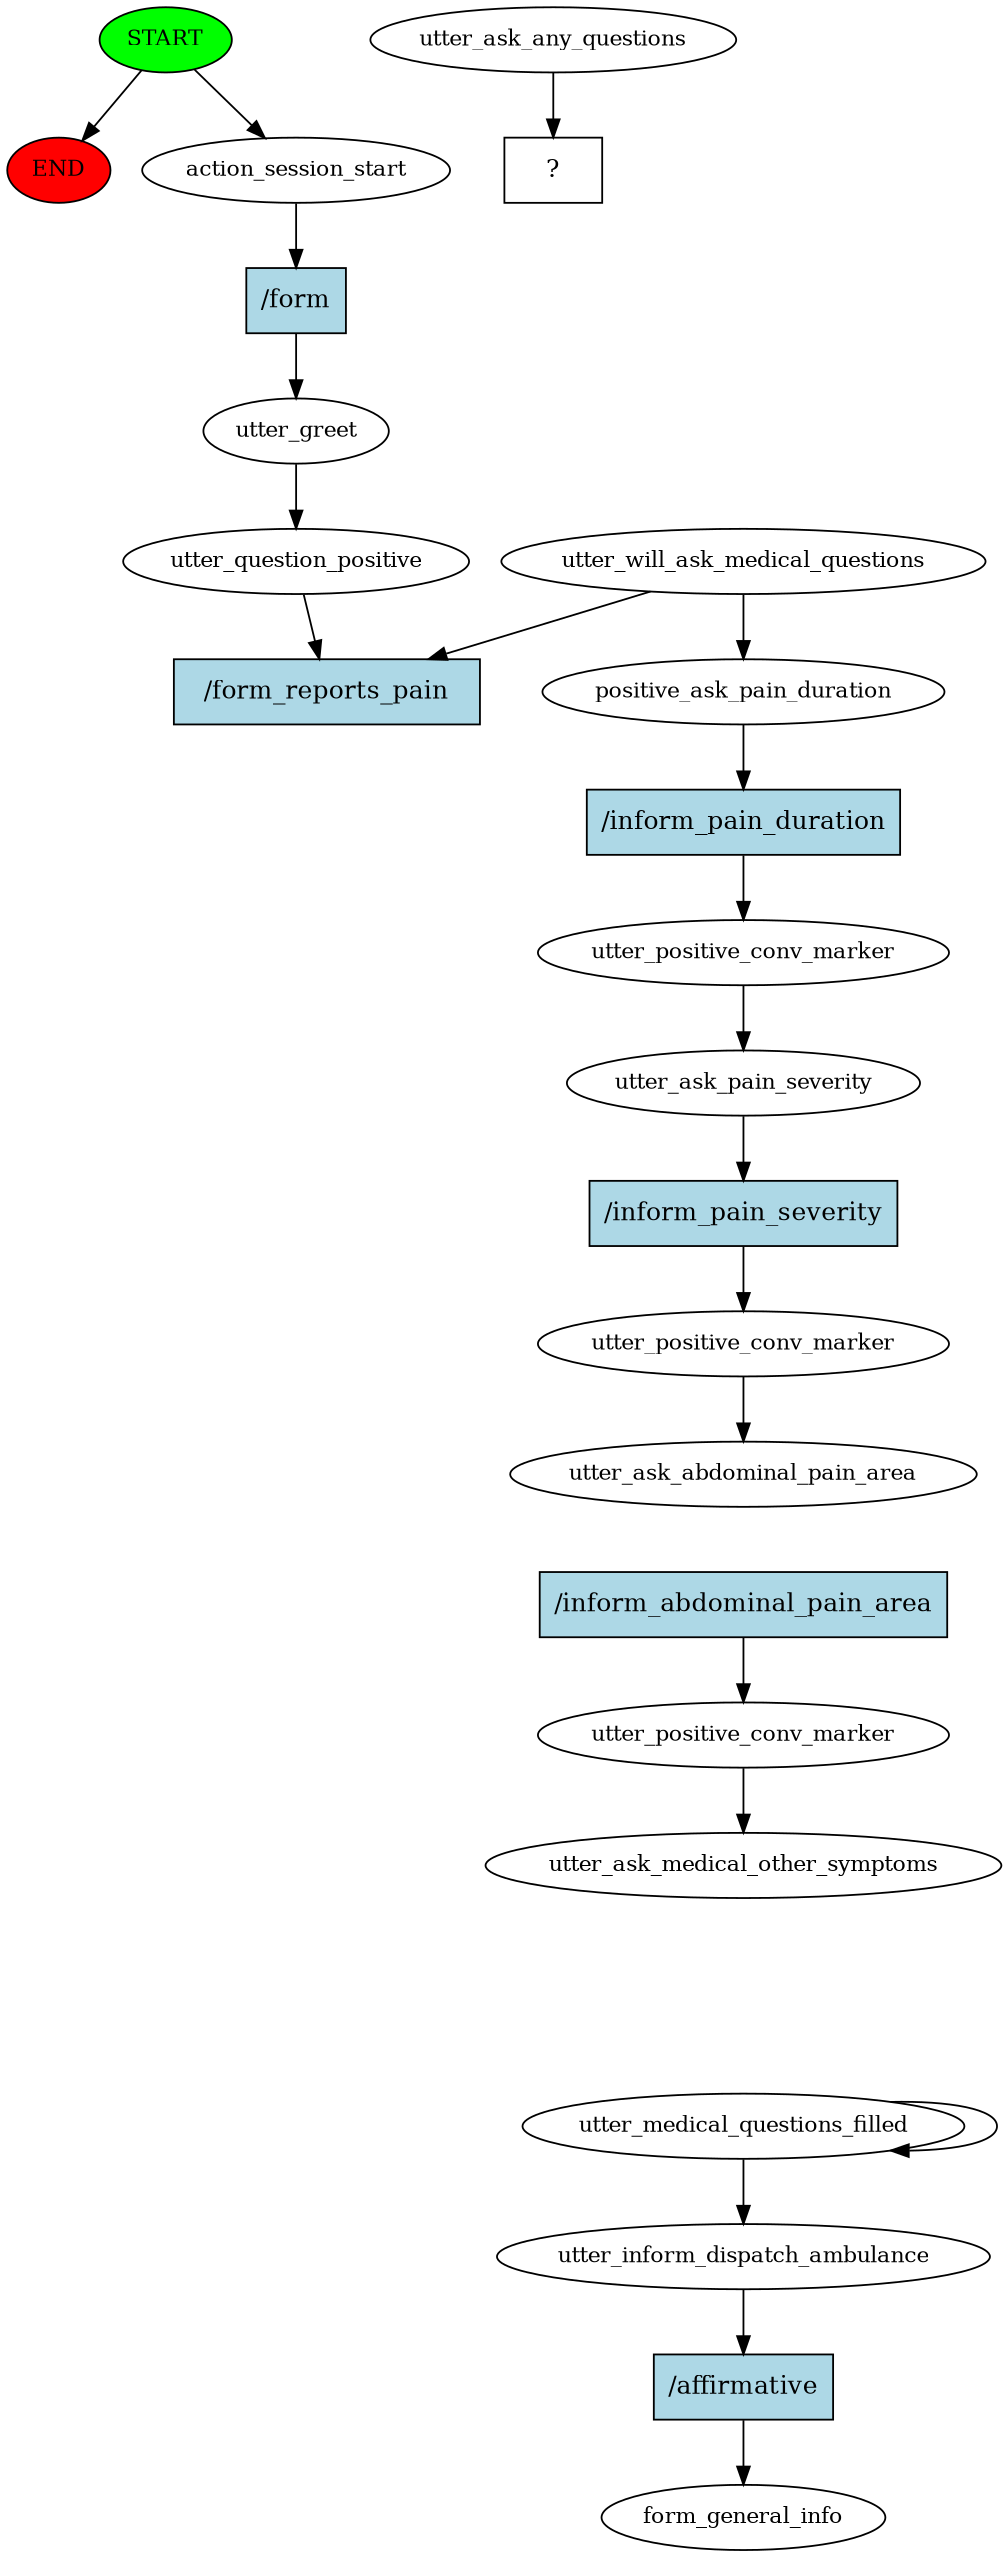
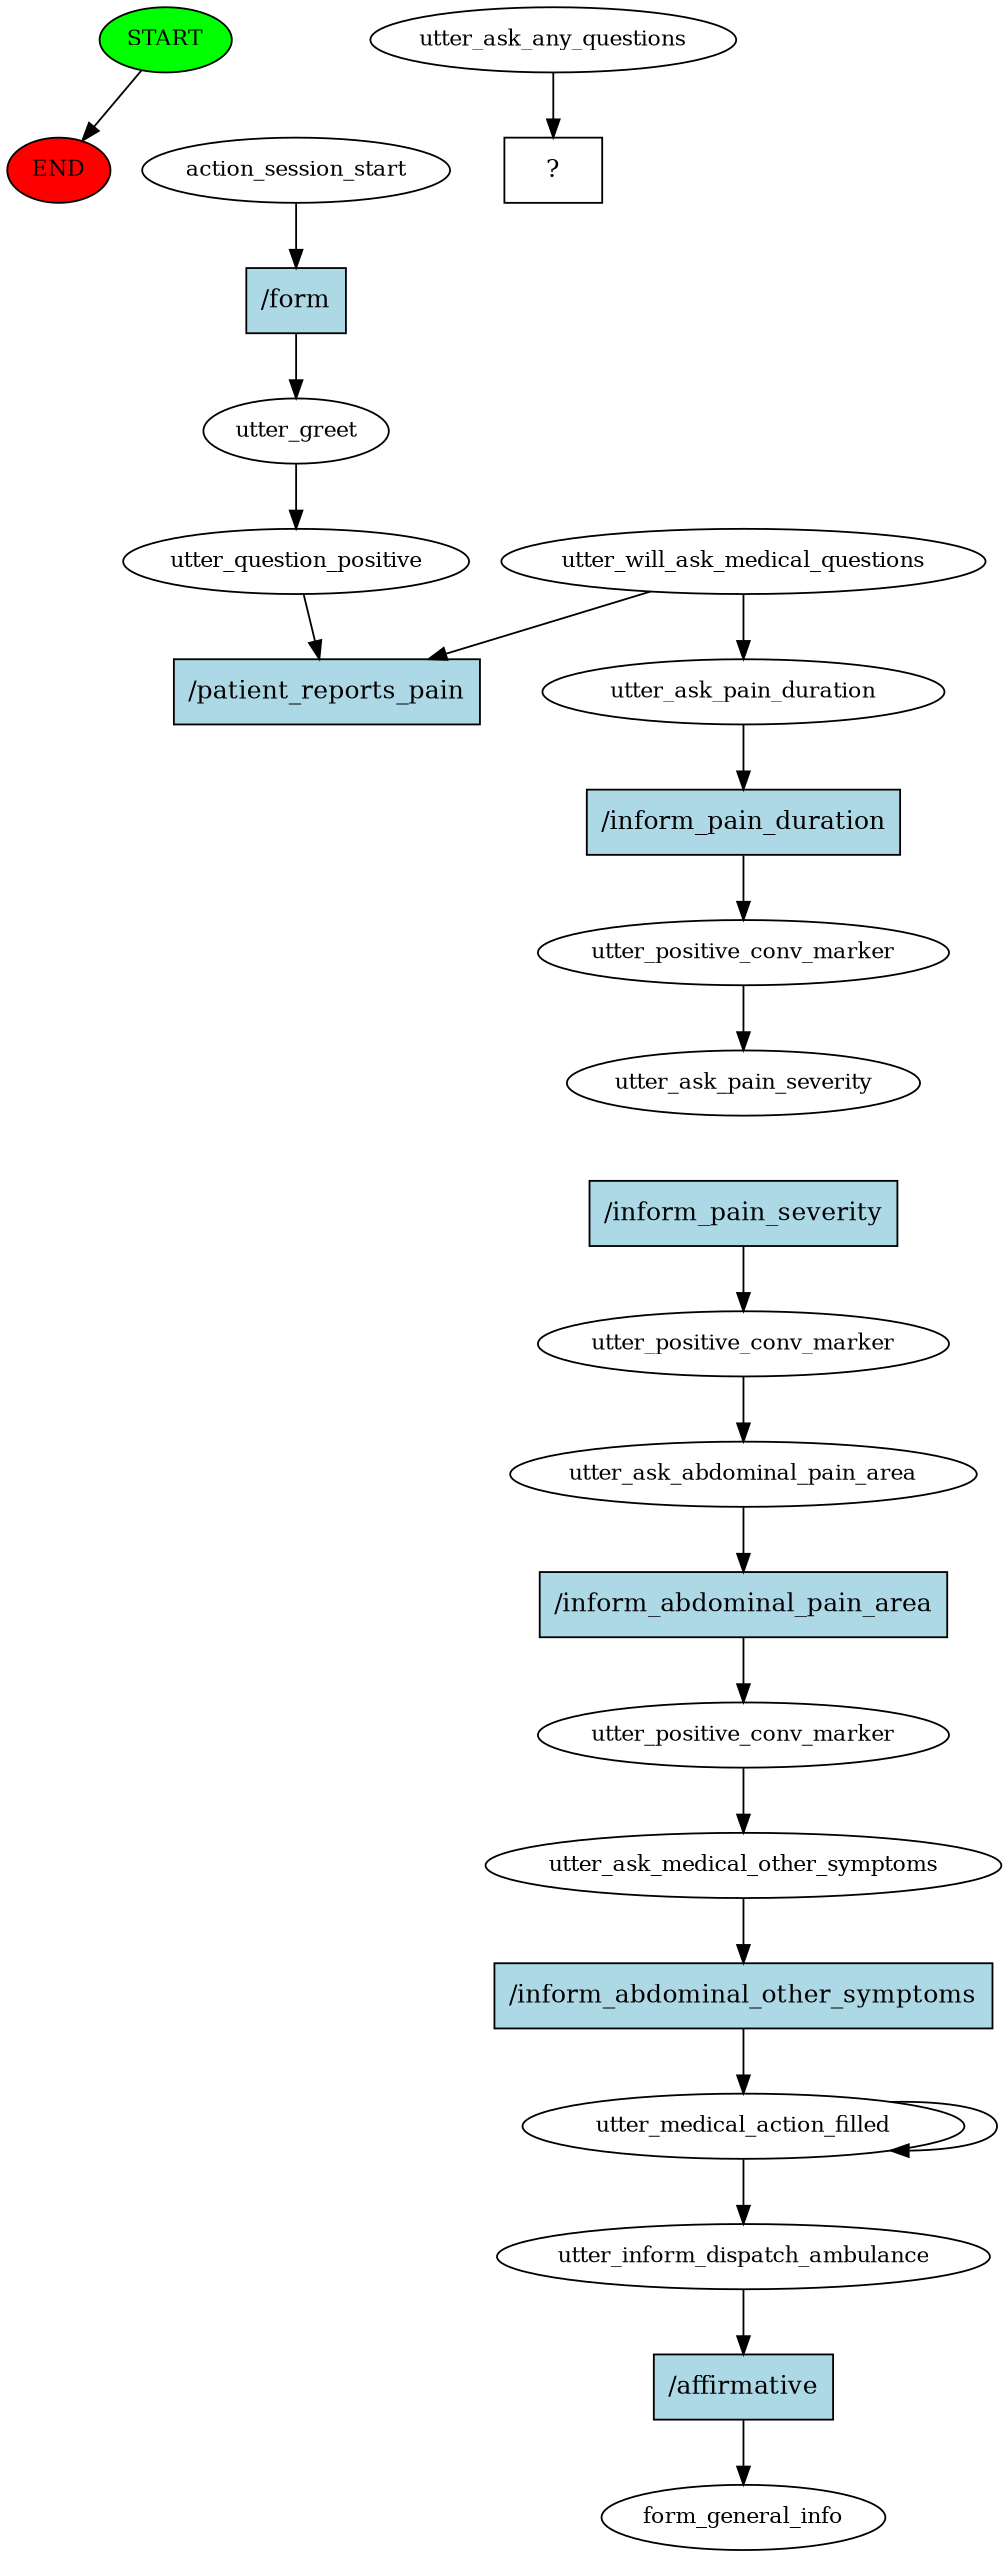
  digraph {
    node [fontsize=12]
    n1 [fillcolor=green label=START style=filled]
    n2 [fillcolor=red label=END style=filled]
    n3 [label=action_session_start]
    n4 [fillcolor=lightblue label="/form" shape=rect style=filled fontsize=""]
    n5 [label=utter_greet]
    n6 [label=utter_question_positive]
-   n7 [fillcolor=lightblue label="/form_reports_pain" shape=rect style=filled fontsize=""]
+   n7 [fillcolor=lightblue label="/patient_reports_pain" shape=rect style=filled fontsize=""]
    n8 [label=utter_will_ask_medical_questions]
-   n9 [label=positive_ask_pain_duration]
+   n9 [label=utter_ask_pain_duration]
    n10 [fillcolor=lightblue label="/inform_pain_duration" shape=rect style=filled fontsize=""]
    n11 [label=utter_positive_conv_marker]
    n12 [label=utter_ask_pain_severity]
    n13 [fillcolor=lightblue label="/inform_pain_severity" shape=rect style=filled fontsize=""]
    n14 [label=utter_positive_conv_marker]
    n15 [label=utter_ask_abdominal_pain_area]
    n16 [fillcolor=lightblue label="/inform_abdominal_pain_area" shape=rect style=filled fontsize=""]
    n17 [label=utter_positive_conv_marker]
    n18 [label=utter_ask_medical_other_symptoms]
-   n20 [label=utter_medical_questions_filled]
+   n19 [fillcolor=lightblue label="/inform_abdominal_other_symptoms" shape=rect style=filled fontsize=""]
+   n20 [label=utter_medical_action_filled]
    n21 [label=utter_inform_dispatch_ambulance]
    n22 [fillcolor=lightblue label="/affirmative" shape=rect style=filled fontsize=""]
    n23 [label=form_general_info]
    n24 [label=utter_ask_any_questions]
    n25 [label="  ?  " shape=rect fontsize=""]
    n1 -> n2
-   n1 -> n3
    n3 -> n4
    n4 -> n5
    n5 -> n6
    n6 -> n7
    n8 -> n7
    n8 -> n9
    n9 -> n10
    n10 -> n11
    n11 -> n12
-   n12 -> n13
    n13 -> n14
    n14 -> n15
+   n15 -> n16
    n16 -> n17
    n17 -> n18
+   n18 -> n19
+   n19 -> n20
    n20 -> n20
    n20 -> n21
    n21 -> n22
    n22 -> n23
    n24 -> n25
  }
